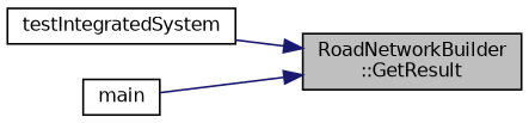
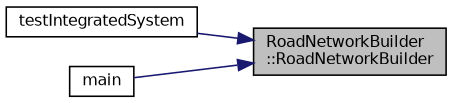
  digraph {
    rankdir=RL
    node [color=black fillcolor=white fontname=Helvetica fontsize=10 shape=record style=filled]
    edge [color=midnightblue dir=back fontname=Helvetica fontsize=10 labelfontname=Helvetica labelfontsize=10 style=solid]
-   n1 [fillcolor=grey75 fontcolor=black height=0.2 label="RoadNetworkBuilder\l::GetResult" width=0.4]
+   n1 [fillcolor=grey75 fontcolor=black height=0.2 label="RoadNetworkBuilder\l::RoadNetworkBuilder" width=0.4]
    n2 [height=0.2 label=testIntegratedSystem width=0.4]
    n3 [height=0.2 label=main width=0.4]
    n1 -> n2
    n1 -> n3
  }
